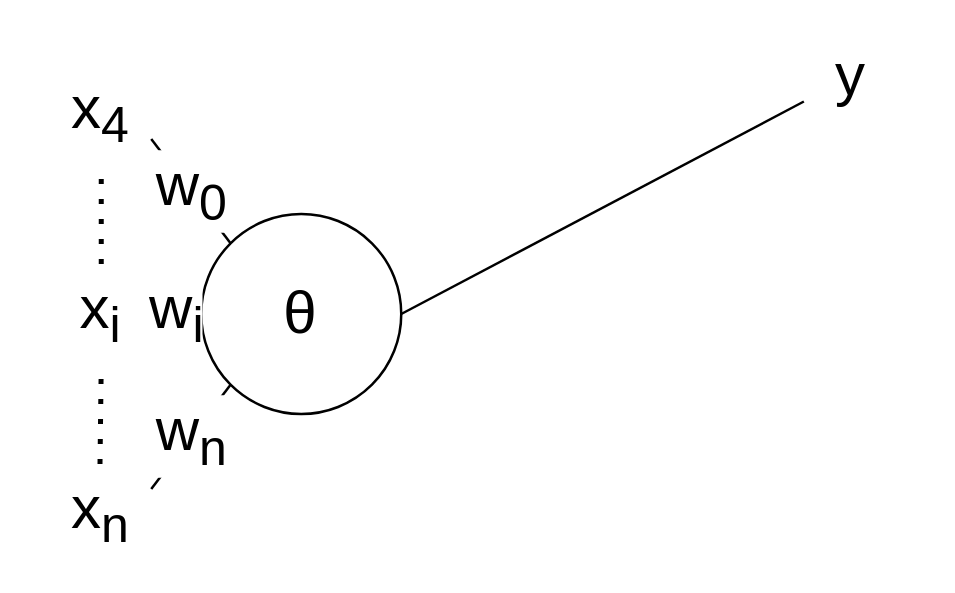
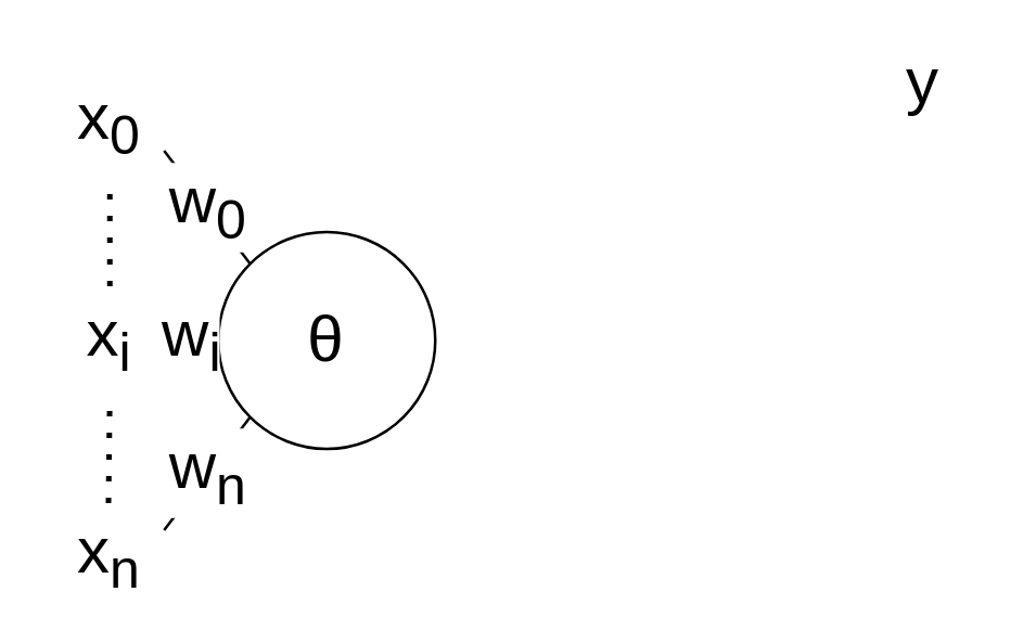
  <mxCell id="0" />
  <mxCell id="1" parent="0" />
  <mxCell id="2" value="w&lt;sub&gt;0&lt;/sub&gt;" style="endArrow=none;html=1;entryX=0;entryY=0;entryDx=0;entryDy=0;fontSize=24;align=center;" edge="1" parent="1" target="3"><mxGeometry width="50" height="50" relative="1" as="geometry"><mxPoint x="60" y="55" as="sourcePoint" /><mxPoint x="160" y="95" as="targetPoint" /></mxGeometry></mxCell>
  <mxCell id="3" value="&lt;p style=&quot;font-size: 24px;&quot;&gt;&lt;span style=&quot;font-family: arial, sans-serif; font-size: 24px;&quot;&gt;θ&lt;/span&gt;&lt;/p&gt;" style="ellipse;whiteSpace=wrap;html=1;aspect=fixed;fontSize=24;align=center;" vertex="1" parent="1"><mxGeometry x="80" y="85" width="80" height="80" as="geometry" /></mxCell>
  <mxCell id="4" value="w&lt;sub&gt;i&lt;/sub&gt;" style="endArrow=none;html=1;exitX=0;exitY=0.5;exitDx=0;exitDy=0;fontSize=24;align=center;" edge="1" parent="1" source="3"><mxGeometry width="50" height="50" relative="1" as="geometry"><mxPoint x="190" y="85" as="sourcePoint" /><mxPoint x="60" y="125" as="targetPoint" /></mxGeometry></mxCell>
  <mxCell id="5" value="" style="endArrow=none;dashed=1;html=1;dashPattern=1 3;strokeWidth=2;fontSize=24;align=center;" edge="1" parent="1"><mxGeometry width="50" height="50" relative="1" as="geometry"><mxPoint x="40" y="105" as="sourcePoint" /><mxPoint x="40" y="65" as="targetPoint" /></mxGeometry></mxCell>
- <mxCell id="6" value="x&lt;sub&gt;4&lt;/sub&gt;" style="text;html=1;strokeColor=none;fillColor=none;align=center;verticalAlign=middle;whiteSpace=wrap;fontSize=24;" vertex="1" parent="1"><mxGeometry x="20" y="35" width="40" height="20" as="geometry" /></mxCell>
+ <mxCell id="6" value="x&lt;sub&gt;0&lt;/sub&gt;" style="text;html=1;strokeColor=none;fillColor=none;align=center;verticalAlign=middle;whiteSpace=wrap;fontSize=24;" vertex="1" parent="1"><mxGeometry x="20" y="35" width="40" height="20" as="geometry" /></mxCell>
  <mxCell id="7" value="w&lt;sub&gt;n&lt;/sub&gt;" style="endArrow=none;html=1;exitX=0;exitY=1;exitDx=0;exitDy=0;fontSize=24;align=center;" edge="1" parent="1" source="3"><mxGeometry width="50" height="50" relative="1" as="geometry"><mxPoint x="170" y="135" as="sourcePoint" /><mxPoint x="60" y="195" as="targetPoint" /></mxGeometry></mxCell>
  <mxCell id="8" value="" style="endArrow=none;dashed=1;html=1;dashPattern=1 3;strokeWidth=2;fontSize=24;align=center;" edge="1" parent="1"><mxGeometry width="50" height="50" relative="1" as="geometry"><mxPoint x="39.5" y="185" as="sourcePoint" /><mxPoint x="40" y="145" as="targetPoint" /></mxGeometry></mxCell>
  <mxCell id="9" value="x&lt;sub&gt;i&lt;/sub&gt;" style="text;html=1;strokeColor=none;fillColor=none;align=center;verticalAlign=middle;whiteSpace=wrap;fontSize=24;" vertex="1" parent="1"><mxGeometry x="20" y="115" width="40" height="20" as="geometry" /></mxCell>
  <mxCell id="10" value="x&lt;sub&gt;n&lt;/sub&gt;" style="text;html=1;strokeColor=none;fillColor=none;align=center;verticalAlign=middle;whiteSpace=wrap;fontSize=24;" vertex="1" parent="1"><mxGeometry x="20" y="195" width="40" height="20" as="geometry" /></mxCell>
- <mxCell id="11" value="" style="endArrow=none;html=1;exitX=1;exitY=0.5;exitDx=0;exitDy=0;fontSize=24;align=center;" edge="1" parent="1" source="3" target="12"><mxGeometry width="50" height="50" relative="1" as="geometry"><mxPoint x="190" y="85" as="sourcePoint" /><mxPoint x="320" y="125" as="targetPoint" /></mxGeometry></mxCell>
  <mxCell id="12" value="y" style="text;html=1;strokeColor=none;fillColor=none;align=center;verticalAlign=middle;whiteSpace=wrap;fontSize=24;" vertex="1" parent="1"><mxGeometry x="320" y="20" width="40" height="20" as="geometry" /></mxCell>
